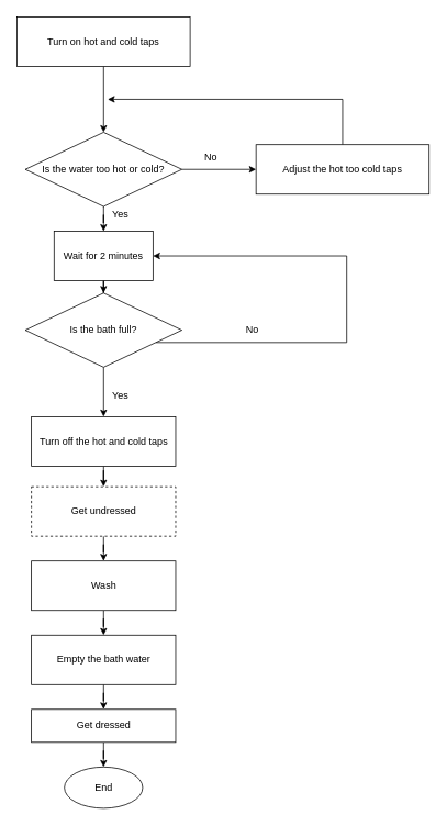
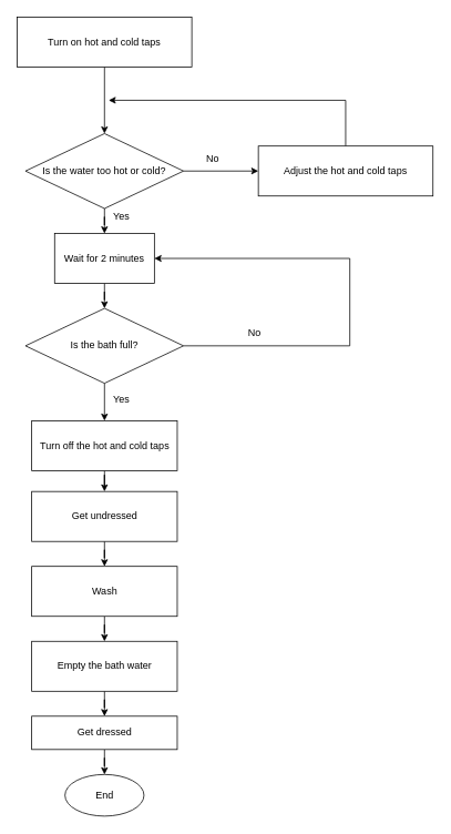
  <mxCell id="0" />
  <mxCell id="1" parent="0" />
  <mxCell id="2" style="edgeStyle=orthogonalEdgeStyle;rounded=0;orthogonalLoop=1;jettySize=auto;html=1;entryX=0.5;entryY=0;entryDx=0;entryDy=0;" edge="1" parent="1" source="3" target="5"><mxGeometry relative="1" as="geometry"><mxPoint x="125" y="130" as="targetPoint" /></mxGeometry></mxCell>
  <mxCell id="3" value="Turn on hot and cold taps" style="rounded=0;whiteSpace=wrap;html=1;" vertex="1" parent="1"><mxGeometry x="20" y="20" width="210" height="60" as="geometry" /></mxCell>
  <mxCell id="4" style="edgeStyle=orthogonalEdgeStyle;rounded=0;orthogonalLoop=1;jettySize=auto;html=1;entryX=0.5;entryY=0;entryDx=0;entryDy=0;" edge="1" parent="1" source="5" target="10"><mxGeometry relative="1" as="geometry" /></mxCell>
  <mxCell id="5" value="Is the water too hot or cold?" style="rhombus;whiteSpace=wrap;html=1;" vertex="1" parent="1"><mxGeometry x="30" y="160" width="190" height="90" as="geometry" /></mxCell>
  <mxCell id="6" style="edgeStyle=orthogonalEdgeStyle;rounded=0;orthogonalLoop=1;jettySize=auto;html=1;" edge="1" parent="1" source="7"><mxGeometry relative="1" as="geometry"><mxPoint x="130" y="120" as="targetPoint" /><Array as="points"><mxPoint x="415" y="120" /><mxPoint x="130" y="120" /></Array></mxGeometry></mxCell>
- <mxCell id="7" value="Adjust the hot too cold taps" style="rounded=0;whiteSpace=wrap;html=1;" vertex="1" parent="1"><mxGeometry x="310" y="175" width="210" height="60" as="geometry" /></mxCell>
+ <mxCell id="7" value="Adjust the hot and cold taps" style="rounded=0;whiteSpace=wrap;html=1;" vertex="1" parent="1"><mxGeometry x="310" y="175" width="210" height="60" as="geometry" /></mxCell>
  <mxCell id="8" style="edgeStyle=orthogonalEdgeStyle;rounded=0;orthogonalLoop=1;jettySize=auto;html=1;entryX=0;entryY=0.5;entryDx=0;entryDy=0;exitX=1;exitY=0.5;exitDx=0;exitDy=0;" edge="1" parent="1" source="5" target="7"><mxGeometry relative="1" as="geometry" /></mxCell>
  <mxCell id="9" style="edgeStyle=orthogonalEdgeStyle;rounded=0;orthogonalLoop=1;jettySize=auto;html=1;entryX=0.5;entryY=0;entryDx=0;entryDy=0;" edge="1" parent="1" source="10" target="13"><mxGeometry relative="1" as="geometry" /></mxCell>
  <mxCell id="10" value="Wait for 2 minutes" style="rounded=0;whiteSpace=wrap;html=1;" vertex="1" parent="1"><mxGeometry x="65" y="280" width="120" height="60" as="geometry" /></mxCell>
  <mxCell id="11" style="edgeStyle=orthogonalEdgeStyle;rounded=0;orthogonalLoop=1;jettySize=auto;html=1;entryX=1;entryY=0.5;entryDx=0;entryDy=0;" edge="1" parent="1" source="13" target="10"><mxGeometry relative="1" as="geometry"><mxPoint x="360" y="310" as="targetPoint" /><Array as="points"><mxPoint x="420" y="415" /><mxPoint x="420" y="310" /></Array></mxGeometry></mxCell>
  <mxCell id="12" value="" style="edgeStyle=orthogonalEdgeStyle;rounded=0;orthogonalLoop=1;jettySize=auto;html=1;entryX=0.5;entryY=0;entryDx=0;entryDy=0;" edge="1" parent="1" source="13" target="15"><mxGeometry relative="1" as="geometry" /></mxCell>
- <mxCell id="13" value="Is the bath full?" style="rhombus;whiteSpace=wrap;html=1;" vertex="1" parent="1"><mxGeometry x="30" y="355" width="190" height="90" as="geometry" /></mxCell>
+ <mxCell id="13" value="Is the bath full?" style="rhombus;whiteSpace=wrap;html=1;" vertex="1" parent="1"><mxGeometry x="30" y="370" width="190" height="90" as="geometry" /></mxCell>
  <mxCell id="14" value="" style="edgeStyle=orthogonalEdgeStyle;rounded=0;orthogonalLoop=1;jettySize=auto;html=1;" edge="1" parent="1" source="15" target="17"><mxGeometry relative="1" as="geometry" /></mxCell>
  <mxCell id="15" value="Turn off the hot and cold taps" style="rounded=0;whiteSpace=wrap;html=1;" vertex="1" parent="1"><mxGeometry x="37.5" y="505" width="175" height="60" as="geometry" /></mxCell>
  <mxCell id="16" value="" style="edgeStyle=orthogonalEdgeStyle;rounded=0;orthogonalLoop=1;jettySize=auto;html=1;" edge="1" parent="1" source="17" target="19"><mxGeometry relative="1" as="geometry" /></mxCell>
- <mxCell id="17" value="Get undressed" style="rounded=0;whiteSpace=wrap;html=1;dashed=1;" vertex="1" parent="1"><mxGeometry x="37.5" y="590" width="175" height="60" as="geometry" /></mxCell>
+ <mxCell id="17" value="Get undressed" style="rounded=0;whiteSpace=wrap;html=1;" vertex="1" parent="1"><mxGeometry x="37.5" y="590" width="175" height="60" as="geometry" /></mxCell>
  <mxCell id="18" value="" style="edgeStyle=orthogonalEdgeStyle;rounded=0;orthogonalLoop=1;jettySize=auto;html=1;" edge="1" parent="1" source="19" target="23"><mxGeometry relative="1" as="geometry" /></mxCell>
  <mxCell id="19" value="Wash" style="rounded=0;whiteSpace=wrap;html=1;" vertex="1" parent="1"><mxGeometry x="37.5" y="680" width="175" height="60" as="geometry" /></mxCell>
  <mxCell id="20" value="" style="edgeStyle=orthogonalEdgeStyle;rounded=0;orthogonalLoop=1;jettySize=auto;html=1;" edge="1" parent="1" source="21" target="24"><mxGeometry relative="1" as="geometry" /></mxCell>
  <mxCell id="21" value="Get dressed" style="rounded=0;whiteSpace=wrap;html=1;" vertex="1" parent="1"><mxGeometry x="37.5" y="860" width="175" height="40" as="geometry" /></mxCell>
  <mxCell id="22" value="" style="edgeStyle=orthogonalEdgeStyle;rounded=0;orthogonalLoop=1;jettySize=auto;html=1;" edge="1" parent="1" source="23" target="21"><mxGeometry relative="1" as="geometry" /></mxCell>
  <mxCell id="23" value="Empty the bath water" style="rounded=0;whiteSpace=wrap;html=1;" vertex="1" parent="1"><mxGeometry x="37.5" y="770" width="175" height="60" as="geometry" /></mxCell>
  <mxCell id="24" value="End" style="ellipse;whiteSpace=wrap;html=1;" vertex="1" parent="1"><mxGeometry x="77.5" y="930" width="95" height="50" as="geometry" /></mxCell>
  <mxCell id="25" value="Yes" style="text;html=1;resizable=0;autosize=1;align=center;verticalAlign=middle;points=[];fillColor=none;strokeColor=none;rounded=0;" vertex="1" parent="1"><mxGeometry x="130" y="250" width="30" height="20" as="geometry" /></mxCell>
  <mxCell id="26" value="No" style="text;html=1;resizable=0;autosize=1;align=center;verticalAlign=middle;points=[];fillColor=none;strokeColor=none;rounded=0;" vertex="1" parent="1"><mxGeometry x="240" y="180" width="30" height="20" as="geometry" /></mxCell>
  <mxCell id="27" value="No" style="text;html=1;resizable=0;autosize=1;align=center;verticalAlign=middle;points=[];fillColor=none;strokeColor=none;rounded=0;" vertex="1" parent="1"><mxGeometry x="290" y="390" width="30" height="20" as="geometry" /></mxCell>
  <mxCell id="28" value="Yes" style="text;html=1;resizable=0;autosize=1;align=center;verticalAlign=middle;points=[];fillColor=none;strokeColor=none;rounded=0;" vertex="1" parent="1"><mxGeometry x="130" y="470" width="30" height="20" as="geometry" /></mxCell>
